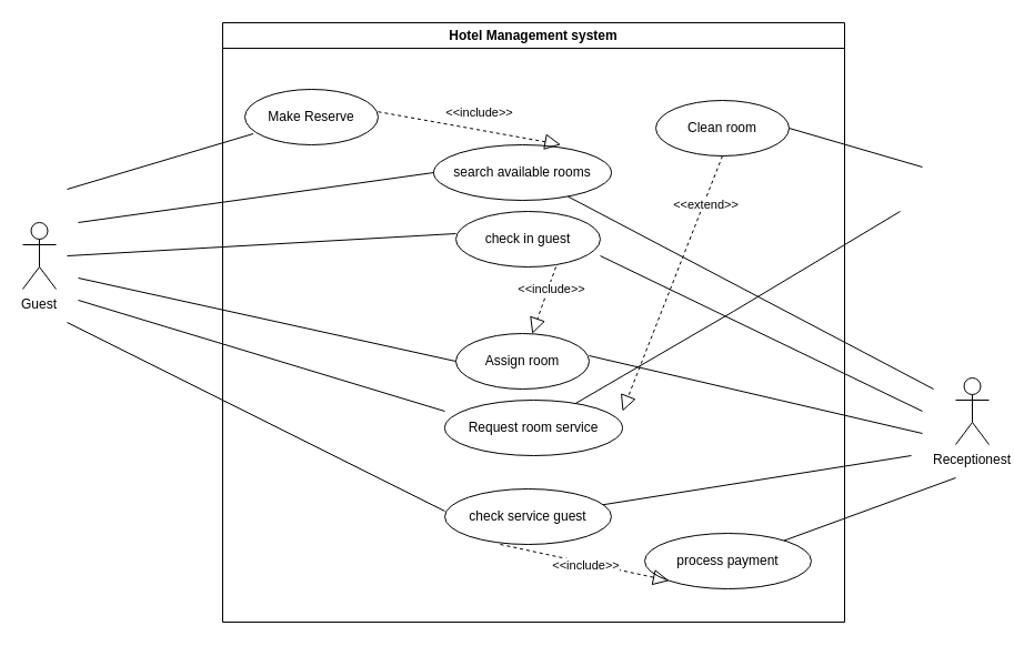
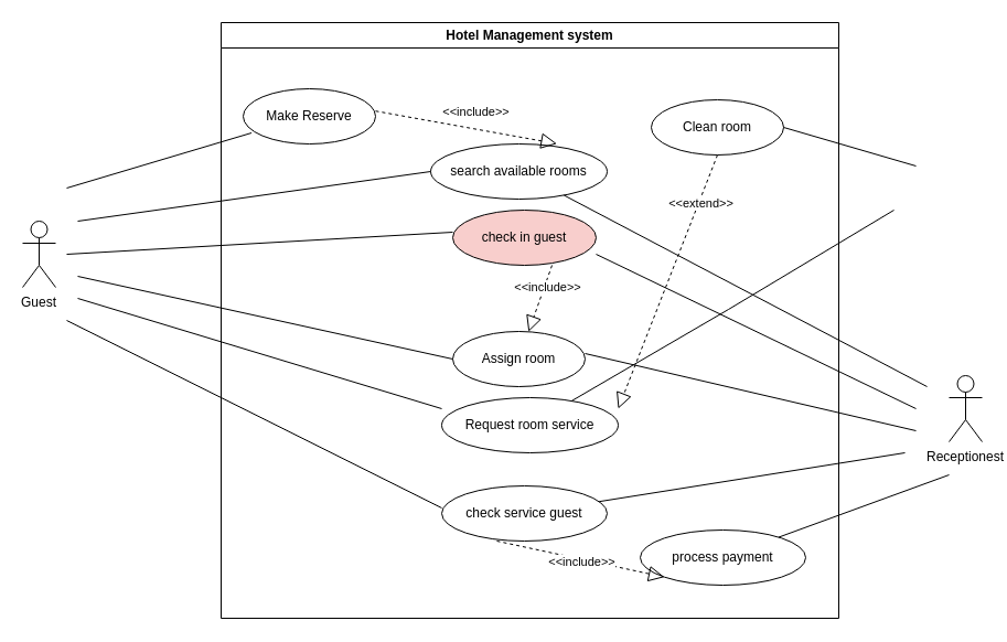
  <mxCell id="0" />
  <mxCell id="1" parent="0" />
  <mxCell id="2" value="Hotel Management system" style="swimlane;whiteSpace=wrap;html=1;" parent="1" vertex="1"><mxGeometry x="200" y="20" width="560" height="540" as="geometry" /></mxCell>
  <mxCell id="3" value="Make Reserve" style="ellipse;whiteSpace=wrap;html=1;" parent="2" vertex="1"><mxGeometry x="20" y="60" width="120" height="50" as="geometry" /></mxCell>
  <mxCell id="4" value="search available rooms" style="ellipse;whiteSpace=wrap;html=1;" parent="2" vertex="1"><mxGeometry x="190" y="110" width="160" height="50" as="geometry" /></mxCell>
- <mxCell id="5" value="check in guest" style="ellipse;whiteSpace=wrap;html=1;" parent="2" vertex="1"><mxGeometry x="210" y="170" width="130" height="50" as="geometry" /></mxCell>
+ <mxCell id="5" value="check in guest" style="ellipse;whiteSpace=wrap;html=1;fillColor=#f8cecc;" parent="2" vertex="1"><mxGeometry x="210" y="170" width="130" height="50" as="geometry" /></mxCell>
  <mxCell id="6" value="Assign room" style="ellipse;whiteSpace=wrap;html=1;" parent="2" vertex="1"><mxGeometry x="210" y="280" width="120" height="50" as="geometry" /></mxCell>
  <mxCell id="7" value="Request room service" style="ellipse;whiteSpace=wrap;html=1;" parent="2" vertex="1"><mxGeometry x="200" y="340" width="160" height="50" as="geometry" /></mxCell>
  <mxCell id="8" value="check service guest" style="ellipse;whiteSpace=wrap;html=1;" parent="2" vertex="1"><mxGeometry x="200" y="420" width="150" height="50" as="geometry" /></mxCell>
  <mxCell id="9" value="process payment" style="ellipse;whiteSpace=wrap;html=1;" parent="2" vertex="1"><mxGeometry x="380" y="460" width="150" height="50" as="geometry" /></mxCell>
  <mxCell id="10" value="Clean room" style="ellipse;whiteSpace=wrap;html=1;" parent="2" vertex="1"><mxGeometry x="390" y="70" width="120" height="50" as="geometry" /></mxCell>
  <mxCell id="11" value="" style="endArrow=none;html=1;rounded=0;entryX=0;entryY=0.5;entryDx=0;entryDy=0;" parent="2" target="4" edge="1"><mxGeometry width="50" height="50" relative="1" as="geometry"><mxPoint x="-130" y="180" as="sourcePoint" /><mxPoint x="160" y="130" as="targetPoint" /></mxGeometry></mxCell>
  <mxCell id="12" value="" style="endArrow=none;html=1;rounded=0;" parent="2" edge="1"><mxGeometry width="50" height="50" relative="1" as="geometry"><mxPoint x="-140" y="210" as="sourcePoint" /><mxPoint x="210" y="190" as="targetPoint" /></mxGeometry></mxCell>
  <mxCell id="13" value="" style="endArrow=none;html=1;rounded=0;entryX=0;entryY=0.5;entryDx=0;entryDy=0;" parent="2" target="6" edge="1"><mxGeometry width="50" height="50" relative="1" as="geometry"><mxPoint x="-130" y="230" as="sourcePoint" /><mxPoint x="210" y="270" as="targetPoint" /></mxGeometry></mxCell>
  <mxCell id="14" value="" style="endArrow=none;html=1;rounded=0;" parent="2" edge="1"><mxGeometry width="50" height="50" relative="1" as="geometry"><mxPoint x="-130" y="250" as="sourcePoint" /><mxPoint x="200" y="350" as="targetPoint" /></mxGeometry></mxCell>
  <mxCell id="15" value="" style="endArrow=none;html=1;rounded=0;" parent="2" edge="1"><mxGeometry width="50" height="50" relative="1" as="geometry"><mxPoint x="-140" y="270" as="sourcePoint" /><mxPoint x="200" y="440" as="targetPoint" /></mxGeometry></mxCell>
  <mxCell id="16" value="" style="endArrow=none;html=1;rounded=0;" parent="2" source="4" edge="1"><mxGeometry width="50" height="50" relative="1" as="geometry"><mxPoint x="540" y="440" as="sourcePoint" /><mxPoint x="640" y="330" as="targetPoint" /></mxGeometry></mxCell>
  <mxCell id="17" value="" style="endArrow=none;html=1;rounded=0;" parent="2" edge="1"><mxGeometry width="50" height="50" relative="1" as="geometry"><mxPoint x="630" y="350" as="sourcePoint" /><mxPoint x="340" y="210" as="targetPoint" /></mxGeometry></mxCell>
  <mxCell id="18" value="" style="endArrow=block;dashed=1;endFill=0;endSize=12;html=1;rounded=0;entryX=0.715;entryY=-0.008;entryDx=0;entryDy=0;entryPerimeter=0;" parent="2" edge="1"><mxGeometry width="160" relative="1" as="geometry"><mxPoint x="140" y="80.2" as="sourcePoint" /><mxPoint x="304.4" y="109.8" as="targetPoint" /></mxGeometry></mxCell>
  <mxCell id="19" value="&amp;lt;&amp;lt;include&amp;gt;&amp;gt;" style="edgeLabel;html=1;align=center;verticalAlign=middle;resizable=0;points=[];" parent="18" vertex="1" connectable="0"><mxGeometry x="-0.049" y="-8" relative="1" as="geometry"><mxPoint x="14" y="-22" as="offset" /></mxGeometry></mxCell>
  <mxCell id="20" value="" style="endArrow=block;dashed=1;endFill=0;endSize=12;html=1;rounded=0;" parent="2" target="6" edge="1"><mxGeometry width="160" relative="1" as="geometry"><mxPoint x="300" y="220" as="sourcePoint" /><mxPoint x="460" y="220" as="targetPoint" /></mxGeometry></mxCell>
  <mxCell id="21" value="&amp;lt;&amp;lt;include&amp;gt;&amp;gt;" style="edgeLabel;html=1;align=center;verticalAlign=middle;resizable=0;points=[];" parent="20" vertex="1" connectable="0"><mxGeometry x="-0.361" y="2" relative="1" as="geometry"><mxPoint as="offset" /></mxGeometry></mxCell>
  <mxCell id="22" value="" style="endArrow=block;dashed=1;endFill=0;endSize=12;html=1;rounded=0;entryX=0;entryY=1;entryDx=0;entryDy=0;" parent="2" target="9" edge="1"><mxGeometry width="160" relative="1" as="geometry"><mxPoint x="250" y="470" as="sourcePoint" /><mxPoint x="400" y="470" as="targetPoint" /></mxGeometry></mxCell>
  <mxCell id="23" value="&amp;lt;&amp;lt;include&amp;gt;&amp;gt;" style="edgeLabel;html=1;align=center;verticalAlign=middle;resizable=0;points=[];" parent="22" vertex="1" connectable="0"><mxGeometry x="0.017" y="-2" relative="1" as="geometry"><mxPoint as="offset" /></mxGeometry></mxCell>
  <mxCell id="24" value="" style="endArrow=block;dashed=1;endFill=0;endSize=12;html=1;rounded=0;" parent="2" edge="1"><mxGeometry width="160" relative="1" as="geometry"><mxPoint x="450" y="120" as="sourcePoint" /><mxPoint x="360" y="350" as="targetPoint" /></mxGeometry></mxCell>
  <mxCell id="25" value="&amp;lt;&amp;lt;extend&amp;gt;&amp;gt;" style="edgeLabel;html=1;align=center;verticalAlign=middle;resizable=0;points=[];" parent="24" vertex="1" connectable="0"><mxGeometry x="-0.632" y="1" relative="1" as="geometry"><mxPoint y="1" as="offset" /></mxGeometry></mxCell>
  <mxCell id="26" value="Guest" style="shape=umlActor;verticalLabelPosition=bottom;verticalAlign=top;" parent="1" vertex="1"><mxGeometry x="20" y="200" width="30" height="60" as="geometry" /></mxCell>
  <mxCell id="27" value="Receptionest" style="shape=umlActor;verticalLabelPosition=bottom;verticalAlign=top;" parent="1" vertex="1"><mxGeometry x="860" y="340" width="30" height="60" as="geometry" /></mxCell>
  <mxCell id="28" value="" style="endArrow=none;html=1;rounded=0;entryX=0;entryY=1;entryDx=0;entryDy=0;" parent="1" edge="1"><mxGeometry width="50" height="50" relative="1" as="geometry"><mxPoint x="60" y="170" as="sourcePoint" /><mxPoint x="227.574" y="119.998" as="targetPoint" /></mxGeometry></mxCell>
  <mxCell id="29" value="" style="endArrow=none;html=1;rounded=0;exitX=1;exitY=0.5;exitDx=0;exitDy=0;" parent="1" source="10" edge="1"><mxGeometry width="50" height="50" relative="1" as="geometry"><mxPoint x="780" y="200" as="sourcePoint" /><mxPoint x="830" y="150" as="targetPoint" /></mxGeometry></mxCell>
  <mxCell id="30" value="" style="endArrow=none;html=1;rounded=0;" parent="1" source="7" edge="1"><mxGeometry width="50" height="50" relative="1" as="geometry"><mxPoint x="450" y="330" as="sourcePoint" /><mxPoint x="810" y="190" as="targetPoint" /><Array as="points"><mxPoint x="660" y="280" /></Array></mxGeometry></mxCell>
  <mxCell id="31" value="" style="endArrow=none;html=1;rounded=0;" parent="1" edge="1"><mxGeometry width="50" height="50" relative="1" as="geometry"><mxPoint x="530" y="320" as="sourcePoint" /><mxPoint x="830" y="390" as="targetPoint" /></mxGeometry></mxCell>
  <mxCell id="32" value="" style="endArrow=none;html=1;rounded=0;" parent="1" source="8" edge="1"><mxGeometry width="50" height="50" relative="1" as="geometry"><mxPoint x="770" y="460" as="sourcePoint" /><mxPoint x="820" y="410" as="targetPoint" /></mxGeometry></mxCell>
  <mxCell id="33" value="" style="endArrow=none;html=1;rounded=0;" parent="1" source="9" edge="1"><mxGeometry width="50" height="50" relative="1" as="geometry"><mxPoint x="790" y="490" as="sourcePoint" /><mxPoint x="860" y="430" as="targetPoint" /></mxGeometry></mxCell>
